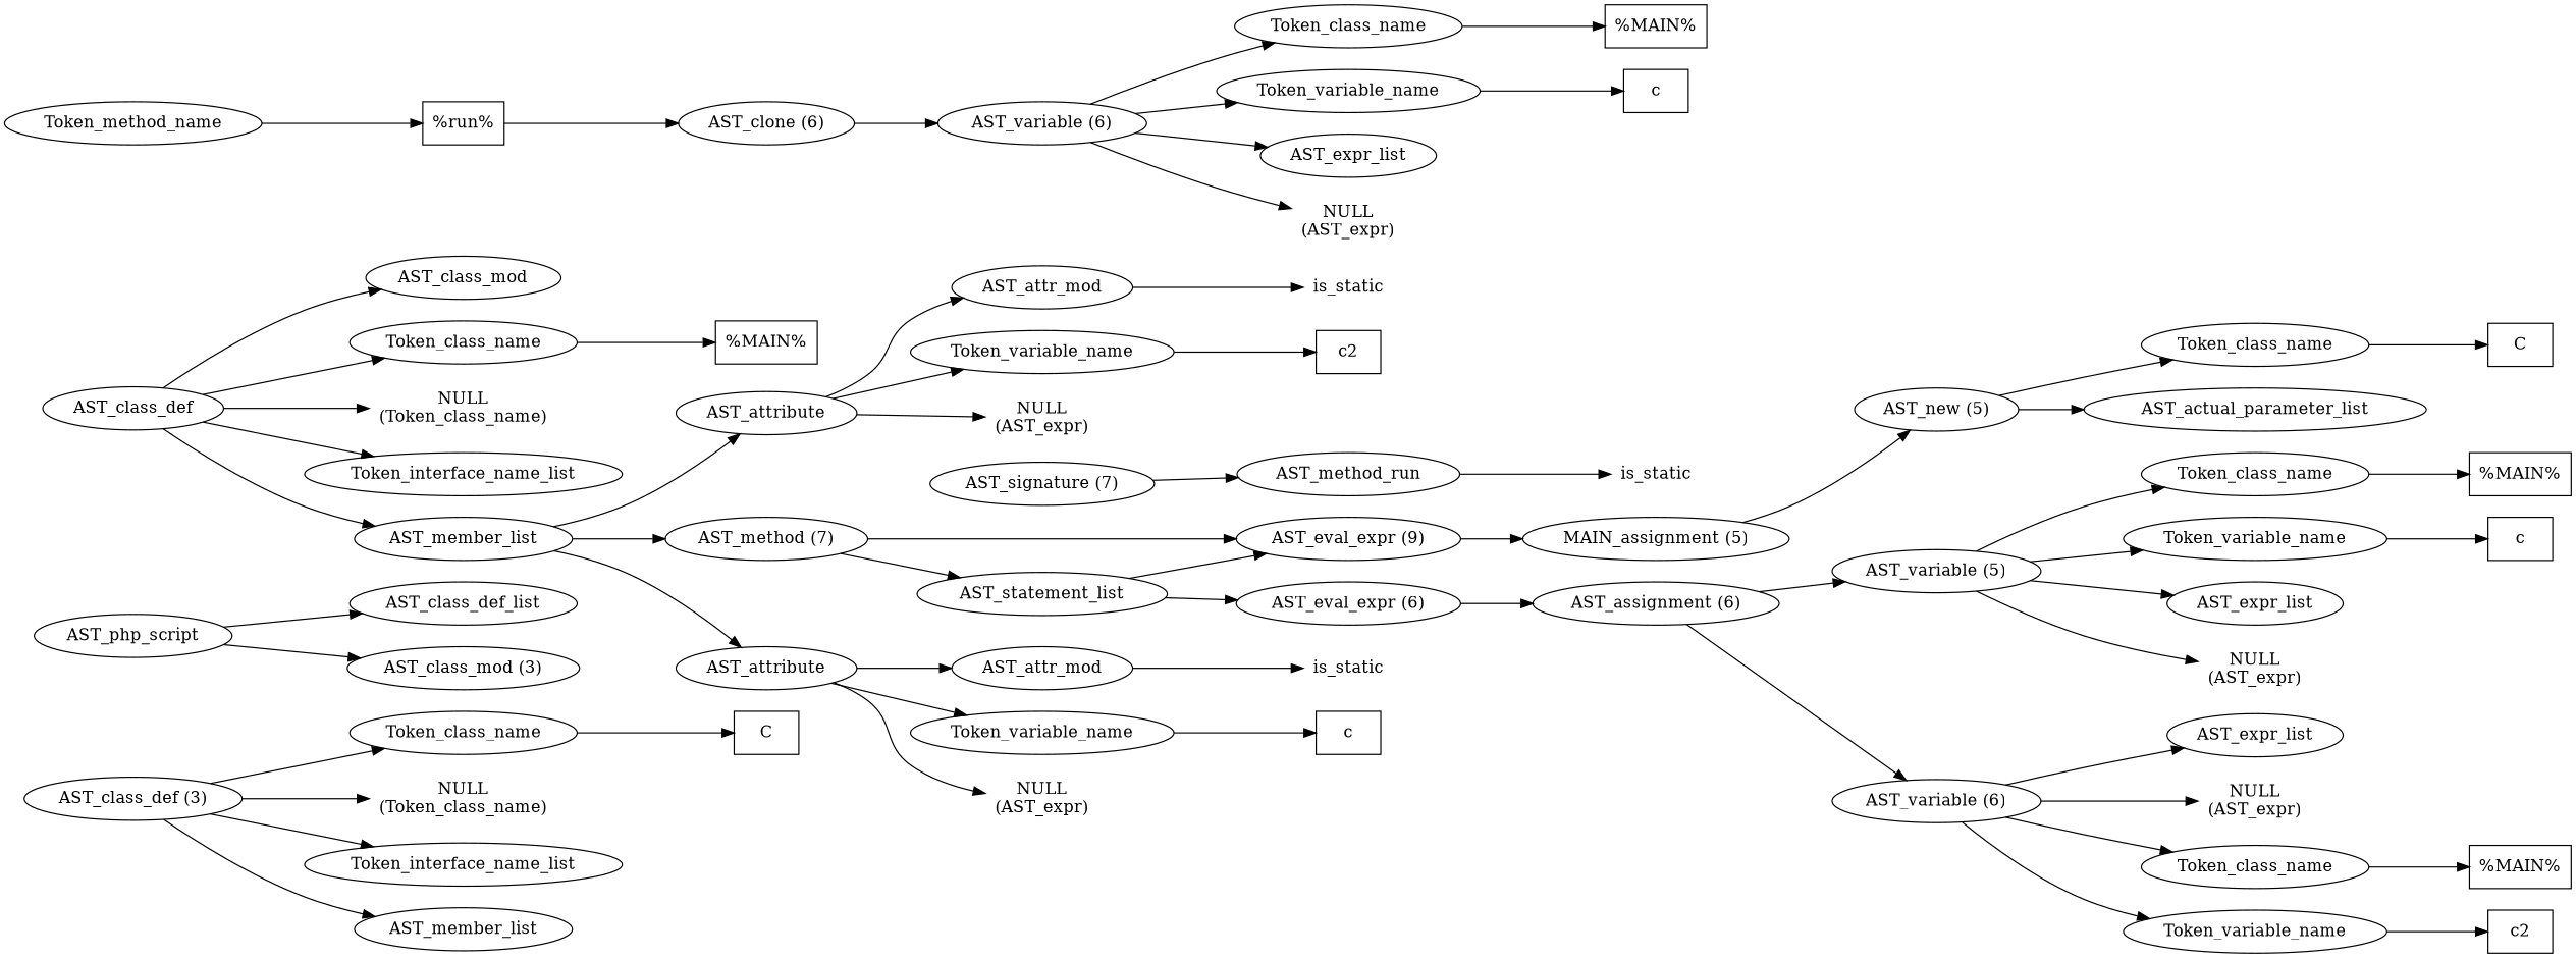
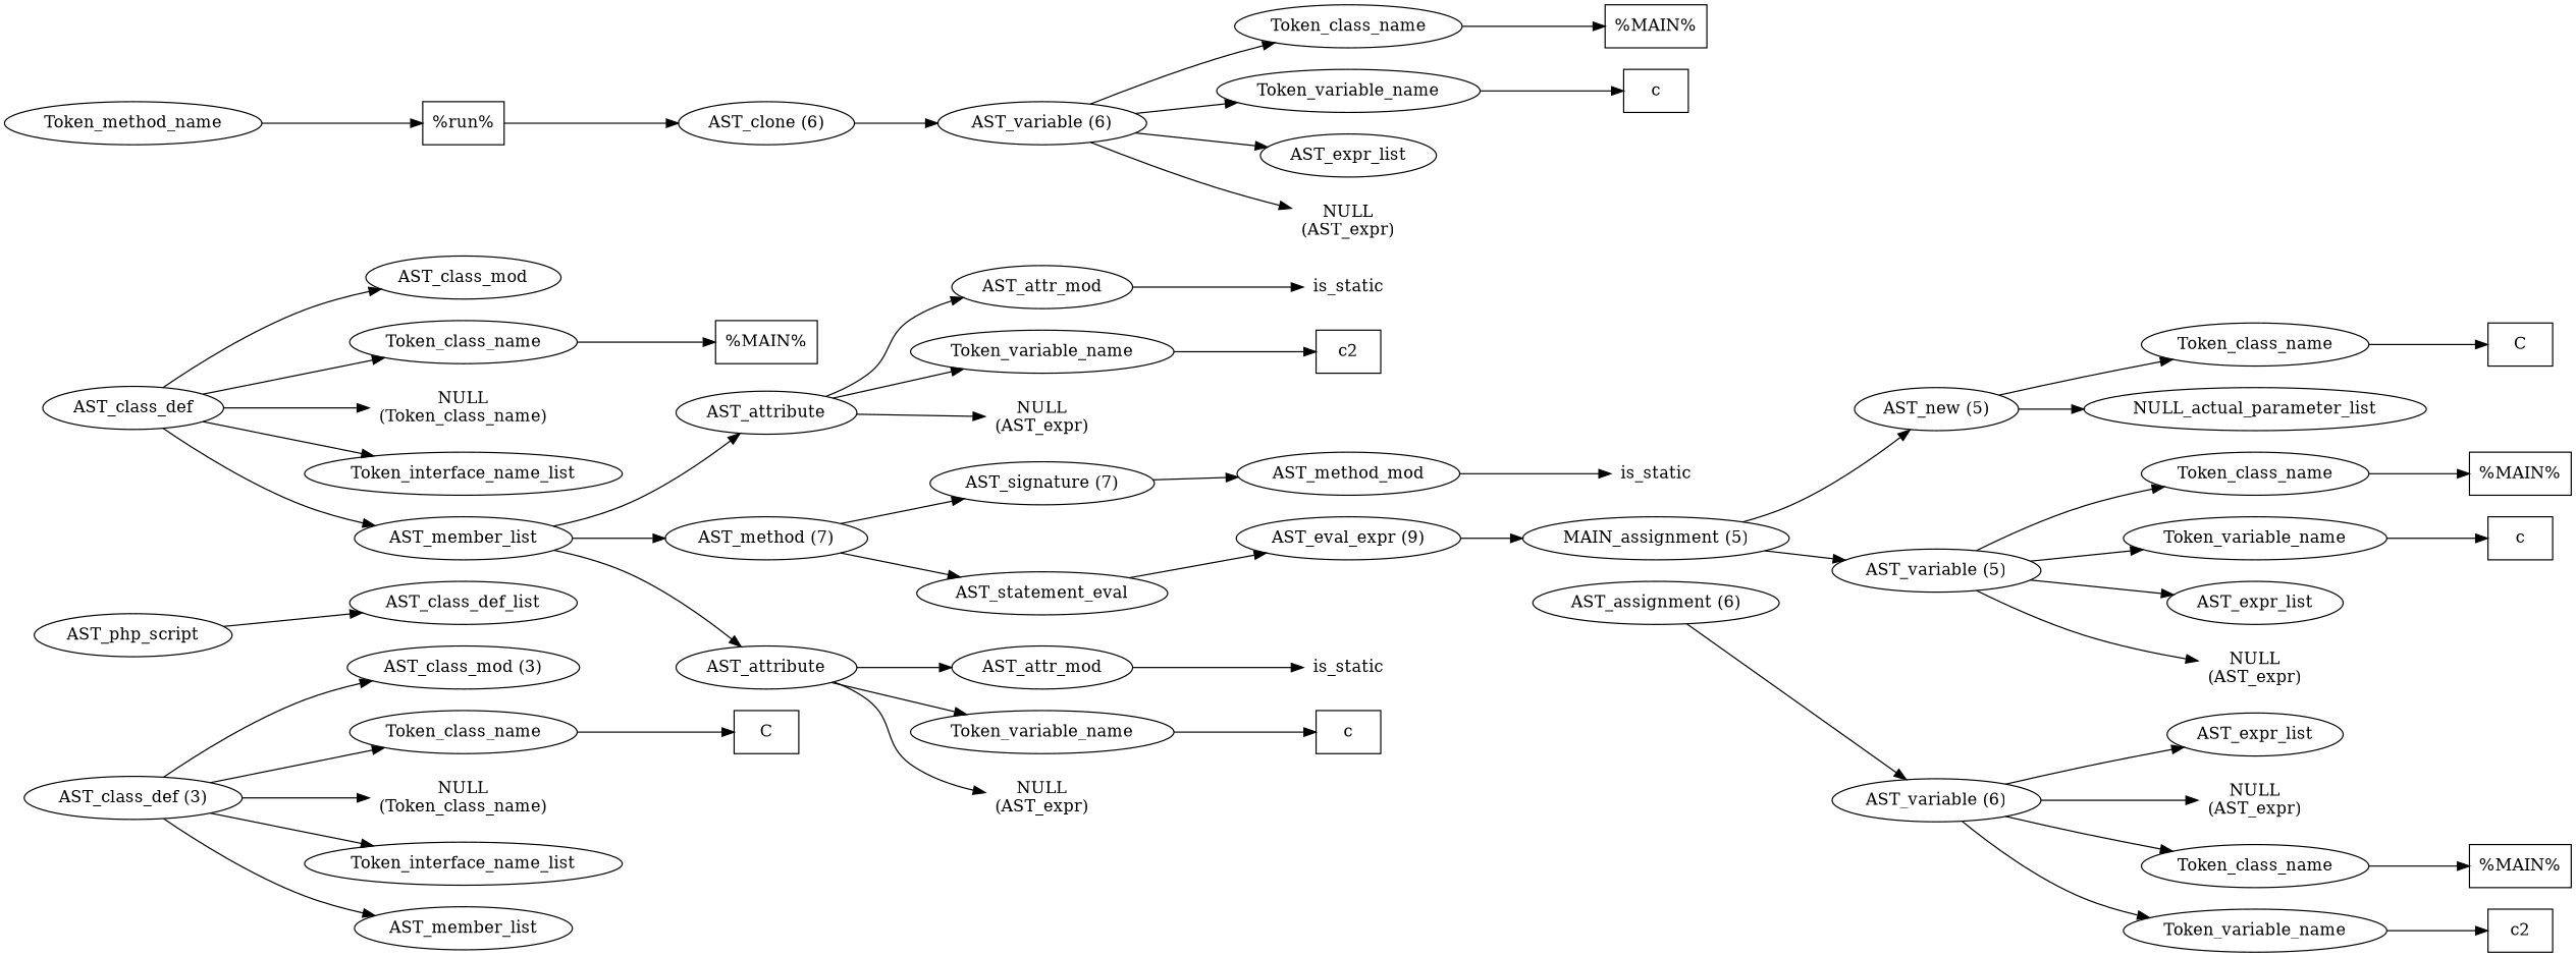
  digraph {
    rankdir=LR
    n1 [label=AST_php_script]
    n2 [label=AST_class_def_list]
    n3 [label="AST_class_def (3)"]
    n4 [label="AST_class_mod (3)"]
    n5 [label=Token_class_name]
    n6 [label="NULL\n(Token_class_name)" shape=plaintext]
    n7 [label=Token_interface_name_list]
    n8 [label=AST_member_list]
    n9 [label=AST_class_def]
    n10 [label=AST_class_mod]
    n11 [label=Token_class_name]
    n12 [label="NULL\n(Token_class_name)" shape=plaintext]
    n13 [label=Token_interface_name_list]
    n14 [label=AST_member_list]
    n15 [label=C shape=box]
    n16 [label="%MAIN%" shape=box]
    n17 [label="AST_method (7)"]
    n18 [label=AST_attribute]
    n19 [label=AST_attribute]
    n20 [label="AST_signature (7)"]
-   n21 [label=AST_statement_list]
+   n21 [label=AST_statement_eval]
    n22 [label=AST_attr_mod]
    n23 [label=Token_variable_name]
    n24 [label="NULL\n(AST_expr)" shape=plaintext]
    n25 [label=AST_attr_mod]
    n26 [label=Token_variable_name]
    n27 [label="NULL\n(AST_expr)" shape=plaintext]
-   n28 [label=AST_method_run]
+   n28 [label=AST_method_mod]
    n29 [label="AST_eval_expr (9)"]
-   n30 [label="AST_eval_expr (6)"]
    n31 [label=is_static shape=plaintext]
    n32 [label=Token_method_name]
    n33 [label="%run%" shape=box]
    n34 [label="AST_clone (6)"]
    n35 [label="MAIN_assignment (5)"]
    n36 [label="AST_assignment (6)"]
    n37 [label="AST_variable (5)"]
    n38 [label="AST_new (5)"]
    n39 [label=Token_class_name]
    n40 [label=Token_variable_name]
    n41 [label=AST_expr_list]
    n42 [label="NULL\n(AST_expr)" shape=plaintext]
    n43 [label=Token_class_name]
-   n44 [label=AST_actual_parameter_list]
+   n44 [label=NULL_actual_parameter_list]
    n45 [label="%MAIN%" shape=box]
    n46 [label=c shape=box]
    n47 [label=C shape=box]
    n48 [label="AST_variable (6)"]
    n49 [label=Token_class_name]
    n50 [label=Token_variable_name]
    n51 [label=AST_expr_list]
    n52 [label="NULL\n(AST_expr)" shape=plaintext]
    n53 [label="AST_variable (6)"]
    n54 [label="%MAIN%" shape=box]
    n55 [label=c2 shape=box]
    n56 [label=Token_class_name]
    n57 [label=Token_variable_name]
    n58 [label=AST_expr_list]
    n59 [label="NULL\n(AST_expr)" shape=plaintext]
    n60 [label="%MAIN%" shape=box]
    n61 [label=c shape=box]
    n62 [label=is_static shape=plaintext]
    n63 [label=c shape=box]
    n64 [label=is_static shape=plaintext]
    n65 [label=c2 shape=box]
    n1 -> n2
-   n1 -> n4
+   n3 -> n4
    n3 -> n5
    n3 -> n6
    n3 -> n7
    n3 -> n8
    n5 -> n15
    n9 -> n10
    n9 -> n11
    n9 -> n12
    n9 -> n13
    n9 -> n14
    n11 -> n16
    n14 -> n17
    n14 -> n18
    n14 -> n19
-   n17 -> n29
+   n17 -> n20
    n17 -> n21
    n18 -> n22
    n18 -> n23
    n18 -> n24
    n19 -> n25
    n19 -> n26
    n19 -> n27
    n20 -> n28
    n21 -> n29
-   n21 -> n30
    n22 -> n62
    n23 -> n63
    n25 -> n64
    n26 -> n65
    n28 -> n31
    n29 -> n35
-   n30 -> n36
    n32 -> n33
    n33 -> n34
    n34 -> n53
-   n36 -> n37
+   n35 -> n37
    n35 -> n38
    n36 -> n48
    n37 -> n39
    n37 -> n40
    n37 -> n41
    n37 -> n42
    n38 -> n43
    n38 -> n44
    n39 -> n45
    n40 -> n46
    n43 -> n47
    n48 -> n49
    n48 -> n50
    n48 -> n51
    n48 -> n52
    n49 -> n54
    n50 -> n55
    n53 -> n56
    n53 -> n57
    n53 -> n58
    n53 -> n59
    n56 -> n60
    n57 -> n61
  }
